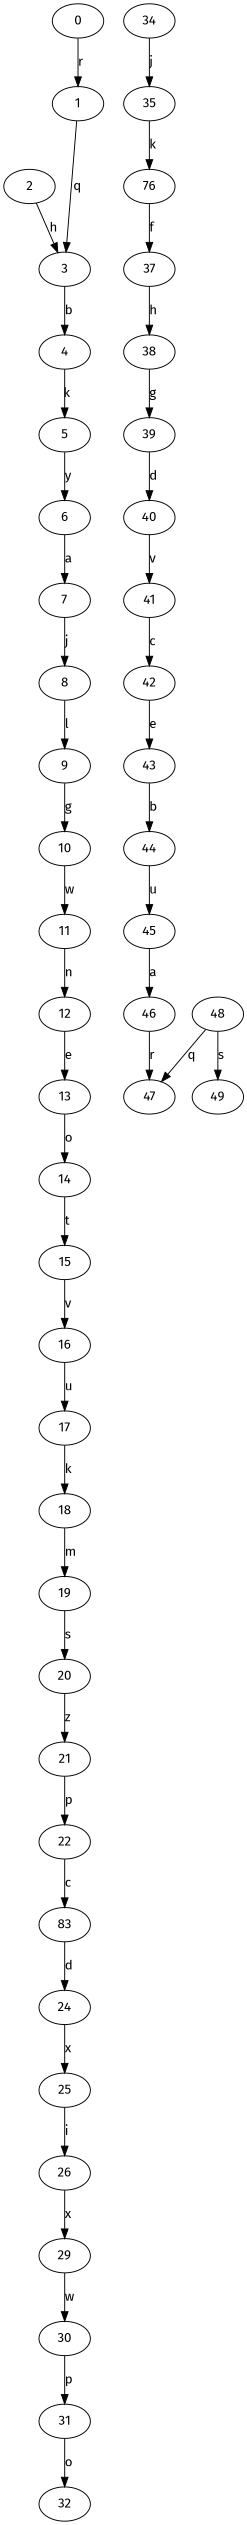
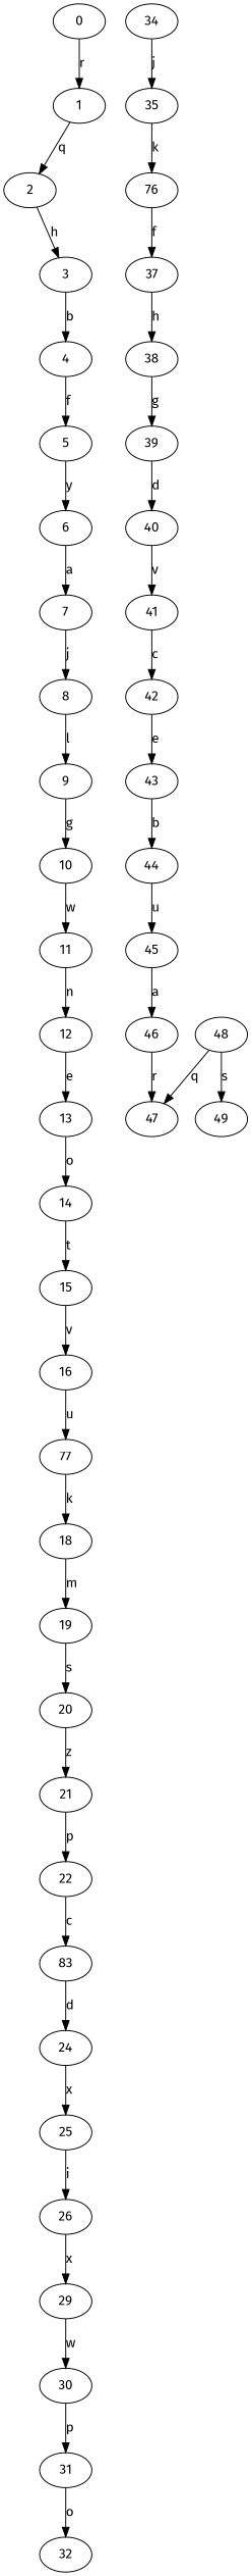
  digraph {
    fontname="Fira Sans"
    node [fillcolor=black fontname="Fira Sans"]
    edge [fontname="Fira Sans"]
    0 [fillcolor=green]
    1
    2
    3
    4
    5
    6
    7
    8
    9
    10
    11
    12
    13
    14
    15
    16
-   17
+   17 [label=77]
    18
    19
    20
    21
    22
    n24 [label=83]
    24
    25
    26
    29
    30
    31
    32
    34
    35
    n34 [label=76]
    37
    38
    39
    40
    41
    42
    43
    44
    45
    46
    47
    48
    49 [fillcolor=blue]
    0 -> 1 [label=r]
-   1 -> 3 [label=q]
+   1 -> 2 [label=q]
    2 -> 3 [label=h]
    3 -> 4 [label=b]
-   4 -> 5 [label=k]
+   4 -> 5 [label=f]
    5 -> 6 [label=y]
    6 -> 7 [label=a]
    7 -> 8 [label=j]
    8 -> 9 [label=l]
    9 -> 10 [label=g]
    10 -> 11 [label=w]
    11 -> 12 [label=n]
    12 -> 13 [label=e]
    13 -> 14 [label=o]
    14 -> 15 [label=t]
    15 -> 16 [label=v]
    16 -> 17 [label=u]
    17 -> 18 [label=k]
    18 -> 19 [label=m]
    19 -> 20 [label=s]
    20 -> 21 [label=z]
    21 -> 22 [label=p]
    22 -> n24 [label=c]
    n24 -> 24 [label=d]
    24 -> 25 [label=x]
    25 -> 26 [label=i]
    26 -> 29 [label=x]
    29 -> 30 [label=w]
    30 -> 31 [label=p]
    31 -> 32 [label=o]
    34 -> 35 [label=j]
    35 -> n34 [label=k]
    n34 -> 37 [label=f]
    37 -> 38 [label=h]
    38 -> 39 [label=g]
    39 -> 40 [label=d]
    40 -> 41 [label=v]
    41 -> 42 [label=c]
    42 -> 43 [label=e]
    43 -> 44 [label=b]
    44 -> 45 [label=u]
    45 -> 46 [label=a]
    46 -> 47 [label=r]
    48 -> 47 [label=q]
    48 -> 49 [label=s]
  }
